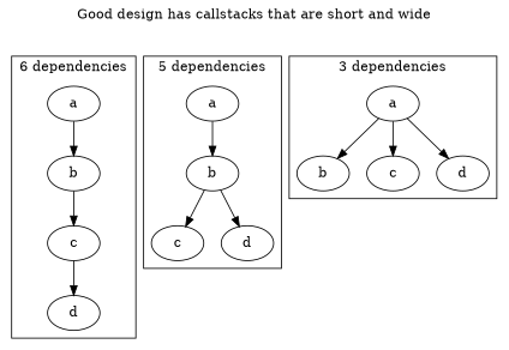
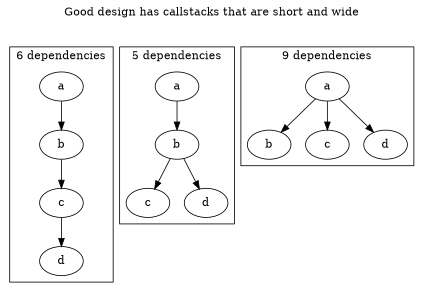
  digraph {
    label="Good design has callstacks that are short and wide"
    labelloc=top
    splines=line
    n1 [label=a]
    n2 [label=b]
    n3 [label=c]
    n4 [label=d]
    n5 [label=a]
    n6 [label=b]
    n7 [label=c]
    n8 [label=d]
    n9 [label=a]
    n10 [label=b]
    n11 [label=c]
    n12 [label=d]
    subgraph cluster_1 {
      label="6 dependencies"
      n1
      n2
      n3
      n4
    }
    subgraph cluster_2 {
      label="5 dependencies"
      n5
      n6
      n7
      n8
    }
    subgraph cluster_3 {
-     label="3 dependencies"
+     label="9 dependencies"
      n9
      n10
      n11
      n12
    }
    n1 -> n2
    n2 -> n3
    n3 -> n4
    n5 -> n6
    n6 -> n7
    n6 -> n8
    n9 -> n10
    n9 -> n11
    n9 -> n12
  }
